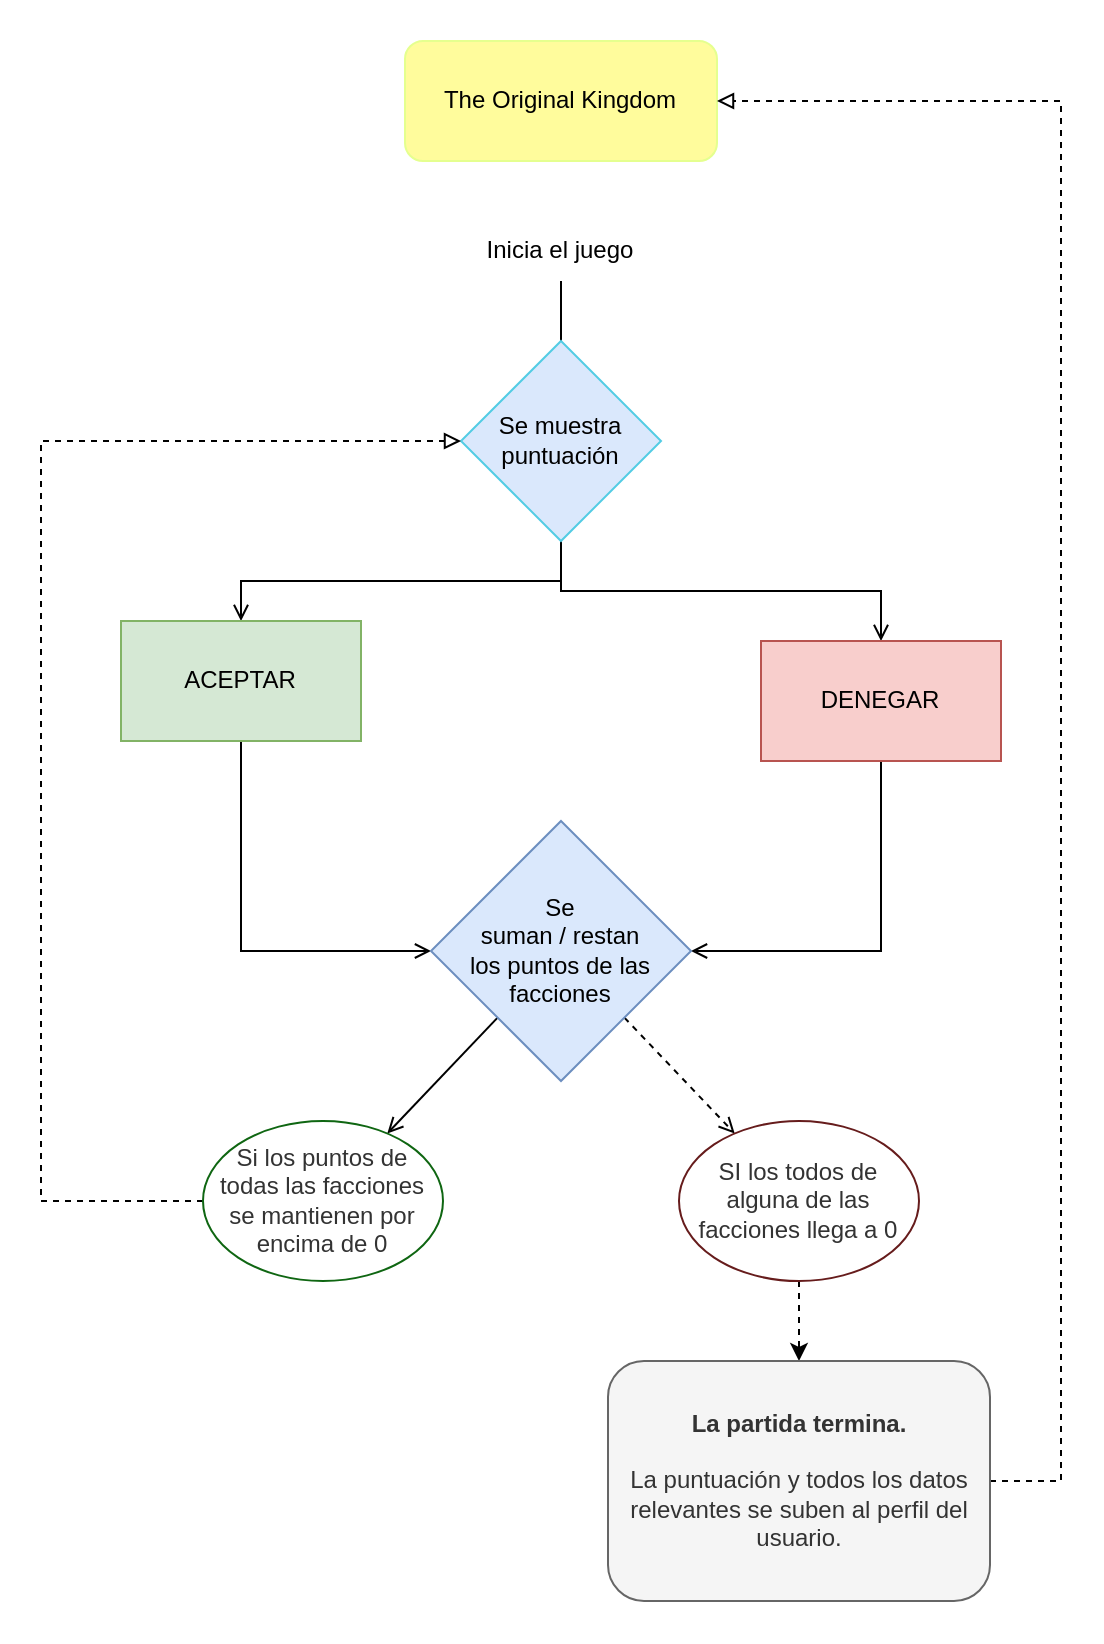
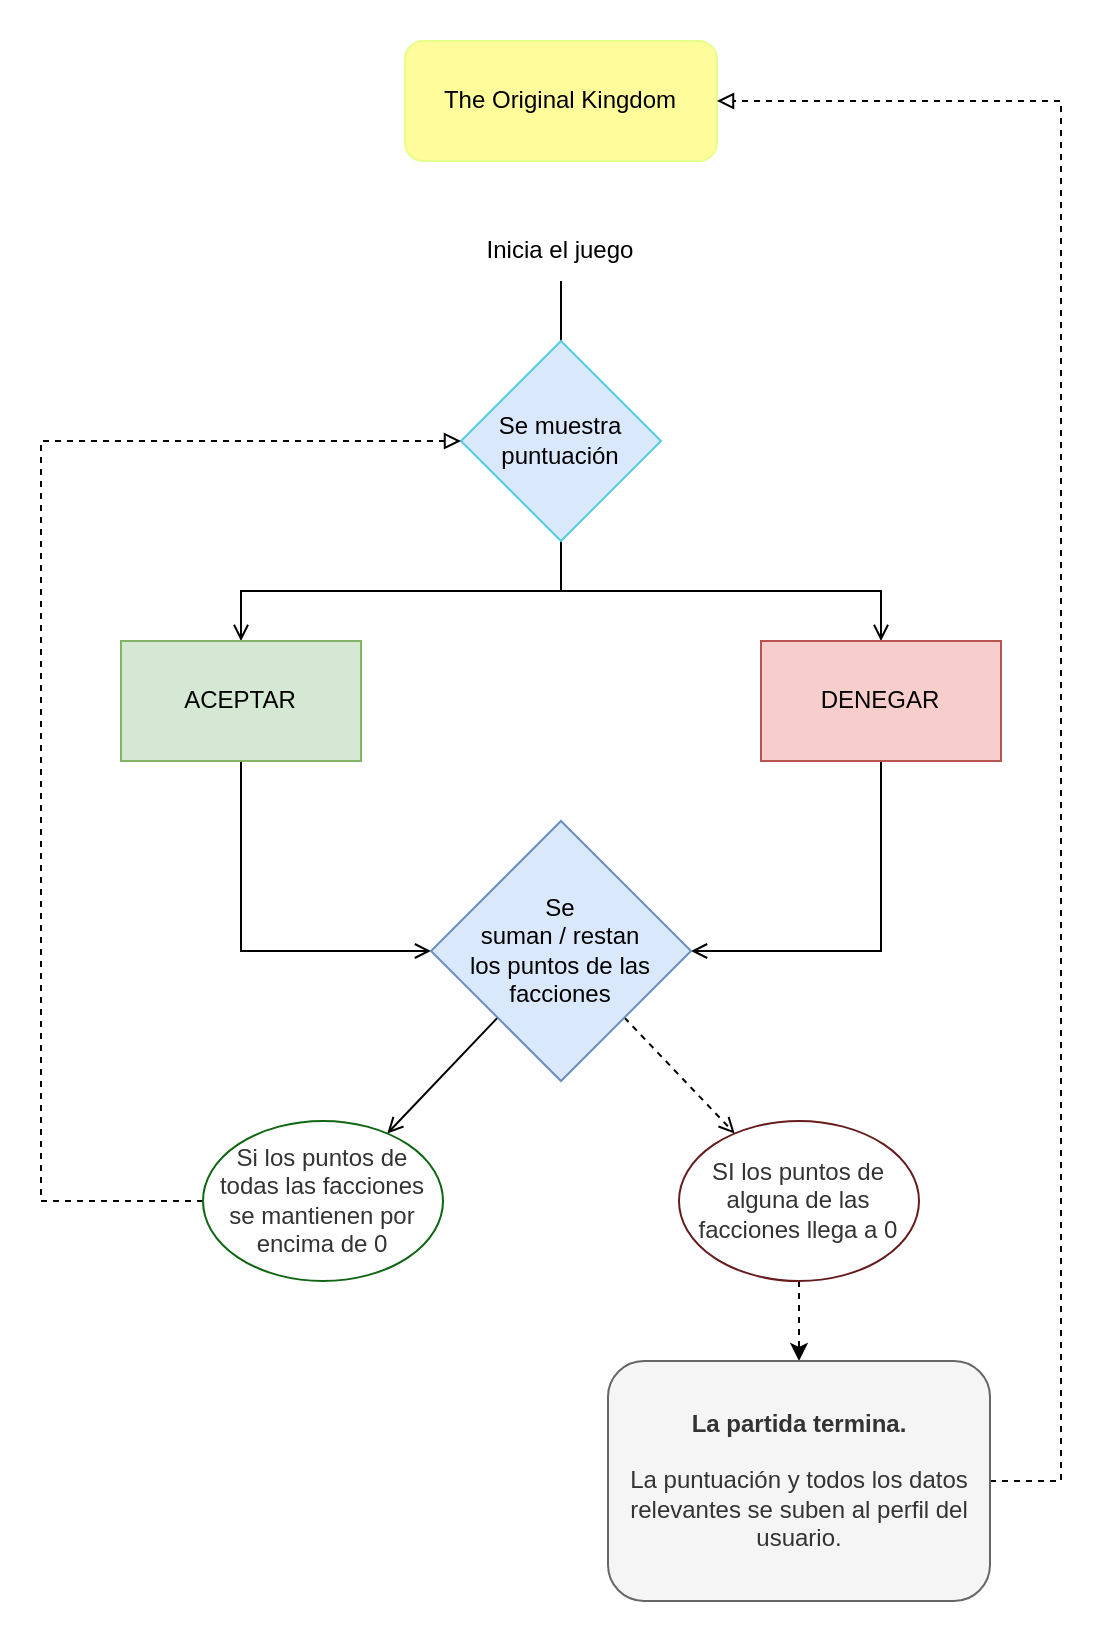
  <mxCell id="0" />
  <mxCell id="1" parent="0" />
  <mxCell id="2" value="The Original Kingdom" style="rounded=1;whiteSpace=wrap;html=1;strokeColor=#E5FF8F;fillColor=#FFFC9C;" vertex="1" parent="1"><mxGeometry x="202" y="20" width="156" height="60" as="geometry" /></mxCell>
  <mxCell id="3" style="edgeStyle=orthogonalEdgeStyle;rounded=0;orthogonalLoop=1;jettySize=auto;html=1;entryX=0.5;entryY=0;entryDx=0;entryDy=0;endArrow=none;endFill=0;" edge="1" parent="1" source="4" target="7"><mxGeometry relative="1" as="geometry" /></mxCell>
  <mxCell id="4" value="Inicia el juego" style="text;html=1;strokeColor=none;fillColor=none;align=center;verticalAlign=middle;whiteSpace=wrap;rounded=0;" vertex="1" parent="1"><mxGeometry x="227" y="110" width="106" height="30" as="geometry" /></mxCell>
  <mxCell id="5" style="rounded=0;orthogonalLoop=1;jettySize=auto;html=1;entryX=0.5;entryY=0;entryDx=0;entryDy=0;endArrow=open;endFill=0;edgeStyle=orthogonalEdgeStyle;exitX=0.5;exitY=1;exitDx=0;exitDy=0;" edge="1" parent="1" source="7" target="11"><mxGeometry relative="1" as="geometry" /></mxCell>
  <mxCell id="6" style="edgeStyle=orthogonalEdgeStyle;rounded=0;orthogonalLoop=1;jettySize=auto;html=1;entryX=0.5;entryY=0;entryDx=0;entryDy=0;endArrow=open;endFill=0;exitX=0.5;exitY=1;exitDx=0;exitDy=0;" edge="1" parent="1" source="7" target="9"><mxGeometry relative="1" as="geometry" /></mxCell>
  <mxCell id="7" value="Se muestra puntuación" style="rhombus;whiteSpace=wrap;html=1;strokeColor=#53cce4;fillColor=#dae8fc;" vertex="1" parent="1"><mxGeometry x="230" y="170" width="100" height="100" as="geometry" /></mxCell>
  <mxCell id="8" style="rounded=0;orthogonalLoop=1;jettySize=auto;html=1;entryX=0;entryY=0.5;entryDx=0;entryDy=0;edgeStyle=orthogonalEdgeStyle;exitX=0.5;exitY=1;exitDx=0;exitDy=0;endArrow=open;endFill=0;" edge="1" parent="1" source="9" target="14"><mxGeometry relative="1" as="geometry"><Array as="points"><mxPoint x="120" y="400" /><mxPoint x="120" y="400" /><mxPoint x="120" y="475" /></Array></mxGeometry></mxCell>
- <mxCell id="9" value="ACEPTAR" style="rounded=0;whiteSpace=wrap;html=1;fillColor=#d5e8d4;strokeColor=#82b366;" vertex="1" parent="1"><mxGeometry x="60" y="310" width="120" height="60" as="geometry" /></mxCell>
+ <mxCell id="9" value="ACEPTAR" style="rounded=0;whiteSpace=wrap;html=1;fillColor=#d5e8d4;strokeColor=#82b366;" vertex="1" parent="1"><mxGeometry x="60" y="320" width="120" height="60" as="geometry" /></mxCell>
  <mxCell id="10" style="edgeStyle=orthogonalEdgeStyle;rounded=0;orthogonalLoop=1;jettySize=auto;html=1;entryX=1;entryY=0.5;entryDx=0;entryDy=0;exitX=0.5;exitY=1;exitDx=0;exitDy=0;endArrow=open;endFill=0;" edge="1" parent="1" source="11" target="14"><mxGeometry relative="1" as="geometry" /></mxCell>
  <mxCell id="11" value="DENEGAR" style="rounded=0;whiteSpace=wrap;html=1;fillColor=#f8cecc;strokeColor=#b85450;" vertex="1" parent="1"><mxGeometry x="380" y="320" width="120" height="60" as="geometry" /></mxCell>
  <mxCell id="12" style="rounded=0;orthogonalLoop=1;jettySize=auto;html=1;endArrow=open;endFill=0;" edge="1" parent="1" source="14" target="16"><mxGeometry relative="1" as="geometry" /></mxCell>
  <mxCell id="13" style="rounded=0;orthogonalLoop=1;jettySize=auto;html=1;endArrow=open;endFill=0;dashed=1;" edge="1" parent="1" source="14" target="18"><mxGeometry relative="1" as="geometry" /></mxCell>
  <mxCell id="14" value="&lt;div style=&quot;&quot;&gt;&lt;span style=&quot;background-color: initial;&quot;&gt;Se&lt;/span&gt;&lt;/div&gt;&lt;div style=&quot;&quot;&gt;&lt;span style=&quot;background-color: initial;&quot;&gt;suman / restan&lt;/span&gt;&lt;/div&gt;&lt;div style=&quot;&quot;&gt;&lt;span style=&quot;background-color: initial;&quot;&gt;los puntos de las facciones&lt;/span&gt;&lt;/div&gt;" style="rhombus;whiteSpace=wrap;html=1;strokeColor=#6c8ebf;fillColor=#dae8fc;align=center;" vertex="1" parent="1"><mxGeometry x="215" y="410" width="130" height="130" as="geometry" /></mxCell>
  <mxCell id="15" style="edgeStyle=orthogonalEdgeStyle;rounded=0;orthogonalLoop=1;jettySize=auto;html=1;entryX=0;entryY=0.5;entryDx=0;entryDy=0;dashed=1;endArrow=block;endFill=0;" edge="1" parent="1" source="16" target="7"><mxGeometry relative="1" as="geometry"><Array as="points"><mxPoint x="20" y="600" /><mxPoint x="20" y="220" /></Array></mxGeometry></mxCell>
  <mxCell id="16" value="Si los puntos de todas las facciones se mantienen por encima de 0" style="ellipse;whiteSpace=wrap;html=1;fillColor=#FFFFFF;fontColor=#333333;strokeColor=#0F6612;" vertex="1" parent="1"><mxGeometry x="101" y="560" width="120" height="80" as="geometry" /></mxCell>
  <mxCell id="17" style="edgeStyle=orthogonalEdgeStyle;rounded=0;orthogonalLoop=1;jettySize=auto;html=1;entryX=0.5;entryY=0;entryDx=0;entryDy=0;dashed=1;" edge="1" parent="1" source="18" target="20"><mxGeometry relative="1" as="geometry" /></mxCell>
- <mxCell id="18" value="SI los todos de alguna de las facciones llega a 0" style="ellipse;whiteSpace=wrap;html=1;fillColor=#FFFFFF;fontColor=#333333;strokeColor=#661C1C;" vertex="1" parent="1"><mxGeometry x="339" y="560" width="120" height="80" as="geometry" /></mxCell>
+ <mxCell id="18" value="SI los puntos de alguna de las facciones llega a 0" style="ellipse;whiteSpace=wrap;html=1;fillColor=#FFFFFF;fontColor=#333333;strokeColor=#661C1C;" vertex="1" parent="1"><mxGeometry x="339" y="560" width="120" height="80" as="geometry" /></mxCell>
  <mxCell id="19" style="edgeStyle=orthogonalEdgeStyle;rounded=0;orthogonalLoop=1;jettySize=auto;html=1;entryX=1;entryY=0.5;entryDx=0;entryDy=0;dashed=1;endArrow=block;endFill=0;" edge="1" parent="1" source="20" target="2"><mxGeometry relative="1" as="geometry"><Array as="points"><mxPoint x="530" y="740" /><mxPoint x="530" y="50" /></Array></mxGeometry></mxCell>
  <mxCell id="20" value="&lt;div style=&quot;&quot;&gt;&lt;span style=&quot;background-color: initial;&quot;&gt;&lt;b&gt;La partida termina.&lt;br&gt;&lt;/b&gt;&lt;br&gt;&lt;div style=&quot;&quot;&gt;&lt;span style=&quot;background-color: initial;&quot;&gt;La puntuación y todos los datos relevantes se suben al perfil del usuario.&lt;/span&gt;&lt;/div&gt;&lt;/span&gt;&lt;/div&gt;" style="rounded=1;whiteSpace=wrap;html=1;align=center;fillColor=#f5f5f5;fontColor=#333333;strokeColor=#666666;" vertex="1" parent="1"><mxGeometry x="303.5" y="680" width="191" height="120" as="geometry" /></mxCell>
